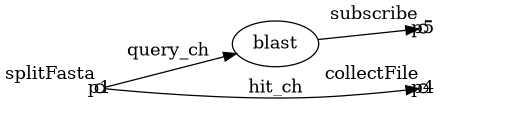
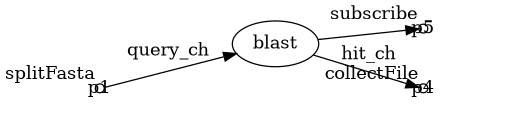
  digraph {
    rankdir=LR
    node [fixedsize=true shape=circle]
    p1 [width=0.1 xlabel=splitFasta]
    n2 [label=blast fixedsize="" shape=""]
    p4 [width=0.1 xlabel=collectFile]
    p5 [width=0.1 xlabel=subscribe]
    p1 -> n2 [label=query_ch]
-   p1 -> p4 [label=hit_ch]
+   n2 -> p4 [label=hit_ch]
    n2 -> p5
  }
